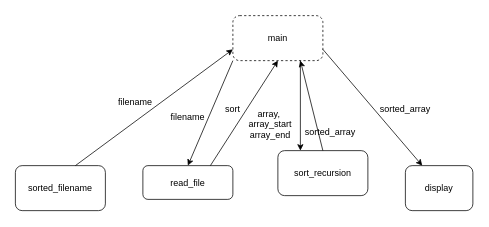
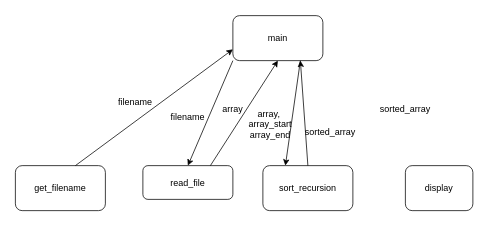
  <mxCell id="0" />
  <mxCell id="1" parent="0" />
- <mxCell id="2" value="main" style="rounded=1;whiteSpace=wrap;html=1;dashed=1;" vertex="1" parent="1"><mxGeometry x="310" y="20" width="120" height="60" as="geometry" /></mxCell>
+ <mxCell id="2" value="main" style="rounded=1;whiteSpace=wrap;html=1;" vertex="1" parent="1"><mxGeometry x="310" y="20" width="120" height="60" as="geometry" /></mxCell>
  <mxCell id="3" value="read_file" style="rounded=1;whiteSpace=wrap;html=1;" vertex="1" parent="1"><mxGeometry x="190" y="220" width="120" height="45" as="geometry" /></mxCell>
  <mxCell id="4" value="" style="endArrow=classic;html=1;rounded=0;exitX=0.75;exitY=0;exitDx=0;exitDy=0;entryX=0.5;entryY=1;entryDx=0;entryDy=0;" edge="1" parent="1" source="3" target="2"><mxGeometry width="50" height="50" relative="1" as="geometry"><mxPoint x="220" y="200" as="sourcePoint" /><mxPoint x="270" y="150" as="targetPoint" /></mxGeometry></mxCell>
- <mxCell id="5" value="sort" style="text;html=1;strokeColor=none;fillColor=none;align=center;verticalAlign=middle;whiteSpace=wrap;rounded=0;" vertex="1" parent="1"><mxGeometry x="280" y="130" width="60" height="30" as="geometry" /></mxCell>
- <mxCell id="6" value="sorted_filename" style="rounded=1;whiteSpace=wrap;html=1;" vertex="1" parent="1"><mxGeometry x="20" y="220" width="120" height="60" as="geometry" /></mxCell>
+ <mxCell id="5" value="array" style="text;html=1;strokeColor=none;fillColor=none;align=center;verticalAlign=middle;whiteSpace=wrap;rounded=0;" vertex="1" parent="1"><mxGeometry x="280" y="130" width="60" height="30" as="geometry" /></mxCell>
+ <mxCell id="6" value="get_filename" style="rounded=1;whiteSpace=wrap;html=1;" vertex="1" parent="1"><mxGeometry x="20" y="220" width="120" height="60" as="geometry" /></mxCell>
  <mxCell id="7" value="" style="endArrow=classic;html=1;rounded=0;entryX=0;entryY=0.75;entryDx=0;entryDy=0;" edge="1" parent="1" target="2"><mxGeometry width="50" height="50" relative="1" as="geometry"><mxPoint x="100" y="220" as="sourcePoint" /><mxPoint x="150" y="170" as="targetPoint" /></mxGeometry></mxCell>
  <mxCell id="8" value="filename" style="text;html=1;strokeColor=none;fillColor=none;align=center;verticalAlign=middle;whiteSpace=wrap;rounded=0;" vertex="1" parent="1"><mxGeometry x="150" y="120" width="60" height="30" as="geometry" /></mxCell>
  <mxCell id="9" value="" style="endArrow=classic;html=1;rounded=0;exitX=0;exitY=1;exitDx=0;exitDy=0;entryX=0.5;entryY=0;entryDx=0;entryDy=0;" edge="1" parent="1" source="2" target="3"><mxGeometry width="50" height="50" relative="1" as="geometry"><mxPoint x="350" y="140" as="sourcePoint" /><mxPoint x="400" y="90" as="targetPoint" /></mxGeometry></mxCell>
  <mxCell id="10" value="filename" style="text;html=1;strokeColor=none;fillColor=none;align=center;verticalAlign=middle;whiteSpace=wrap;rounded=0;" vertex="1" parent="1"><mxGeometry x="220" y="140" width="60" height="30" as="geometry" /></mxCell>
- <mxCell id="11" value="sort_recursion" style="rounded=1;whiteSpace=wrap;html=1;" vertex="1" parent="1"><mxGeometry x="370" y="200" width="120" height="60" as="geometry" /></mxCell>
+ <mxCell id="11" value="sort_recursion" style="rounded=1;whiteSpace=wrap;html=1;" vertex="1" parent="1"><mxGeometry x="350" y="220" width="120" height="60" as="geometry" /></mxCell>
  <mxCell id="12" value="" style="endArrow=classic;html=1;rounded=0;exitX=0.75;exitY=1;exitDx=0;exitDy=0;entryX=0.25;entryY=0;entryDx=0;entryDy=0;" edge="1" parent="1" source="2" target="11"><mxGeometry width="50" height="50" relative="1" as="geometry"><mxPoint x="390" y="270" as="sourcePoint" /><mxPoint x="440" y="220" as="targetPoint" /></mxGeometry></mxCell>
  <mxCell id="13" value="array,&amp;nbsp;&lt;br&gt;array_start&lt;br&gt;array_end" style="text;html=1;strokeColor=none;fillColor=none;align=center;verticalAlign=middle;whiteSpace=wrap;rounded=0;" vertex="1" parent="1"><mxGeometry x="330" y="150" width="60" height="30" as="geometry" /></mxCell>
  <mxCell id="14" value="" style="endArrow=classic;html=1;rounded=0;exitX=0.5;exitY=0;exitDx=0;exitDy=0;entryX=0.75;entryY=1;entryDx=0;entryDy=0;" edge="1" parent="1" source="11" target="2"><mxGeometry width="50" height="50" relative="1" as="geometry"><mxPoint x="420" y="220" as="sourcePoint" /><mxPoint x="470" y="170" as="targetPoint" /></mxGeometry></mxCell>
  <mxCell id="15" value="sorted_array" style="text;html=1;strokeColor=none;fillColor=none;align=center;verticalAlign=middle;whiteSpace=wrap;rounded=0;" vertex="1" parent="1"><mxGeometry x="410" y="160" width="60" height="30" as="geometry" /></mxCell>
  <mxCell id="16" value="display" style="rounded=1;whiteSpace=wrap;html=1;" vertex="1" parent="1"><mxGeometry x="540" y="220" width="90" height="60" as="geometry" /></mxCell>
- <mxCell id="17" value="" style="endArrow=classic;html=1;rounded=0;exitX=1;exitY=0.75;exitDx=0;exitDy=0;entryX=0.25;entryY=0;entryDx=0;entryDy=0;" edge="1" parent="1" source="2" target="16"><mxGeometry width="50" height="50" relative="1" as="geometry"><mxPoint x="390" y="260" as="sourcePoint" /><mxPoint x="440" y="210" as="targetPoint" /></mxGeometry></mxCell>
  <mxCell id="18" value="sorted_array" style="text;html=1;strokeColor=none;fillColor=none;align=center;verticalAlign=middle;whiteSpace=wrap;rounded=0;" vertex="1" parent="1"><mxGeometry x="510" y="130" width="60" height="30" as="geometry" /></mxCell>
